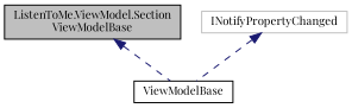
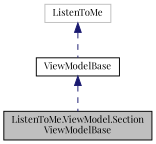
  digraph {
    fontname="Playfair Display"
    node [color=black fillcolor=white fontname="Playfair Display" fontsize=10 shape=record style=filled]
    edge [color=midnightblue dir=back fontname="Playfair Display" fontsize=10 labelfontname=Helvetica labelfontsize=10 style=dashed]
    n1 [fillcolor=grey75 fontcolor=black height=0.2 label="ListenToMe.ViewModel.Section\lViewModelBase" width=0.4]
    n2 [height=0.2 label=ViewModelBase width=0.4]
-   n3 [color=grey75 height=0.2 label=INotifyPropertyChanged width=0.4]
-   n1 -> n2
+   n3 [color=grey75 height=0.2 label=ListenToMe width=0.4]
+   n2 -> n1
    n3 -> n2
  }
